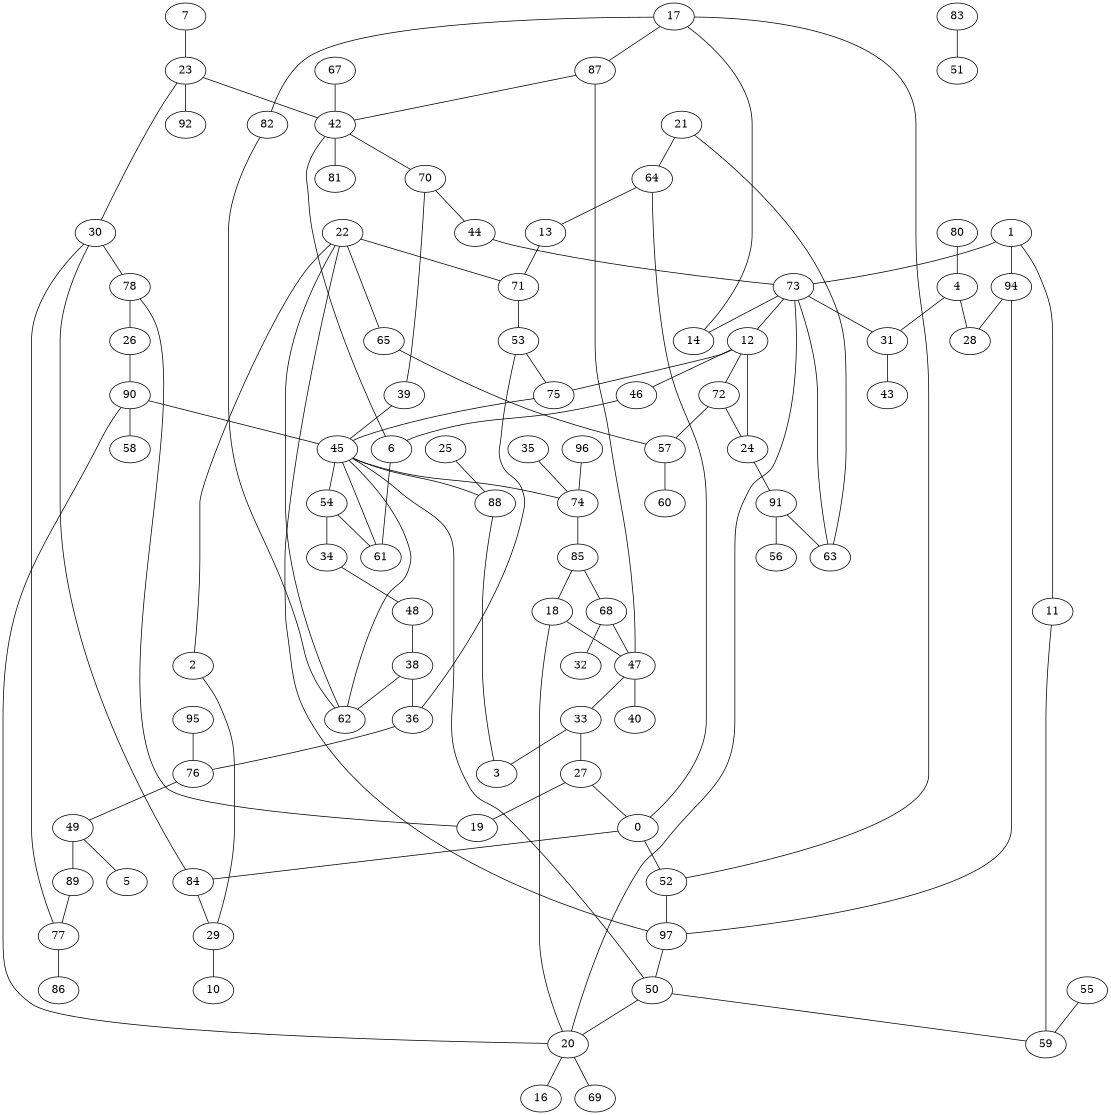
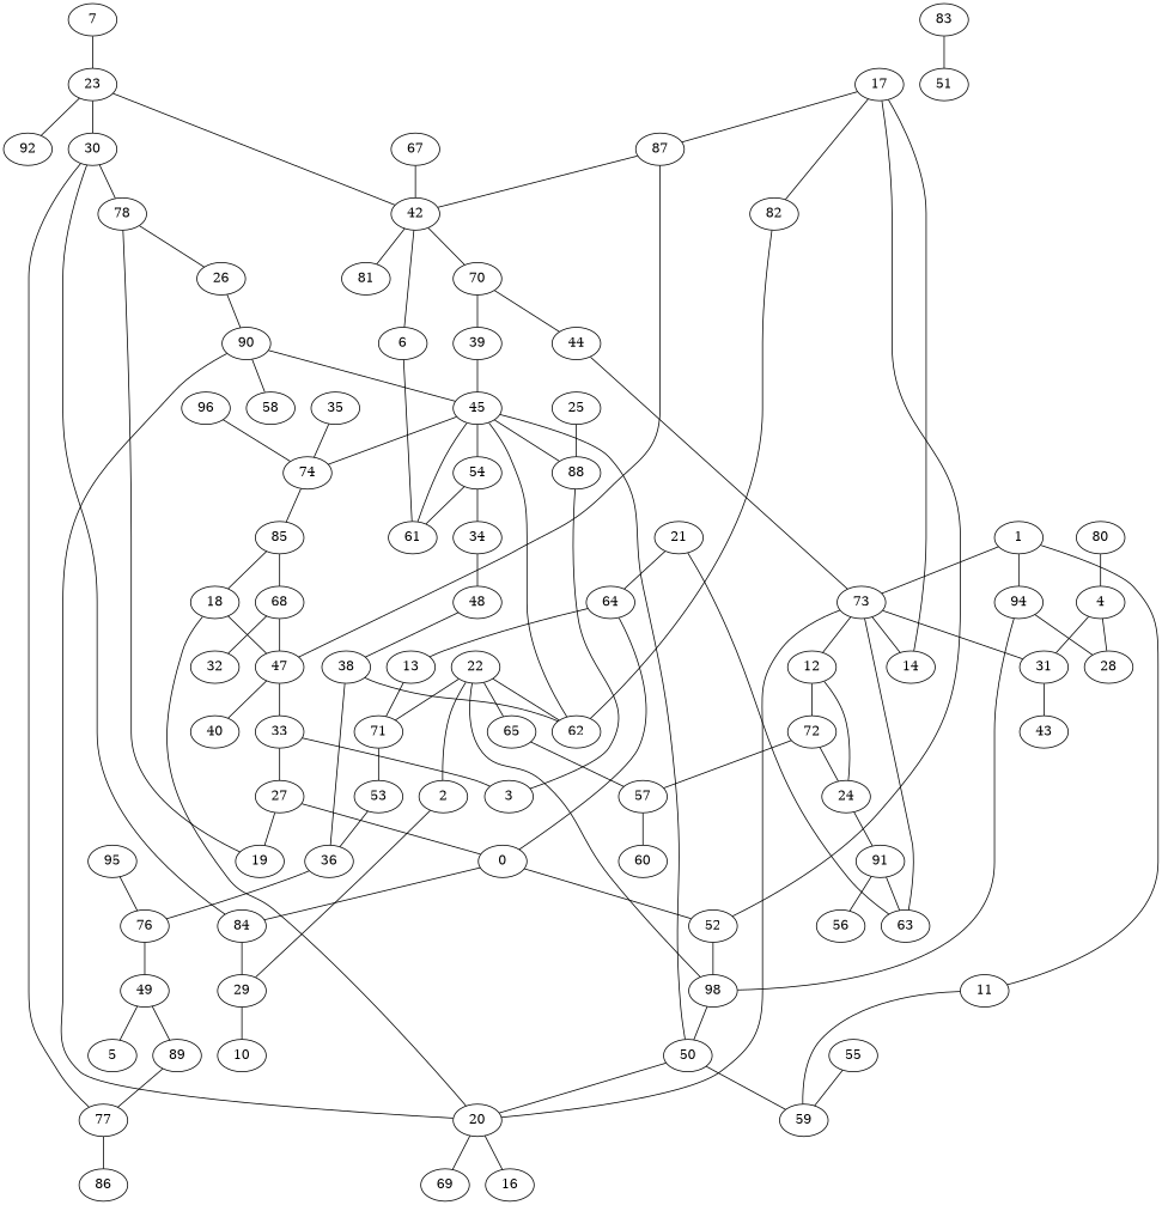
  graph {
    49
    5
    89
    77
    47
    40
    33
    3
    27
    19
    78
    26
    90
    17
    87
    52
    14
    82
    42
-   97
+   97 [label=98]
    62
    6
    70
    81
    50
    30
    86
    91
    56
    63
    73
    12
    20
    31
-   75
-   46
    72
    16
    69
    43
    45
    57
    24
    1
    11
    94
    59
    28
    0
    95
    76
    80
    4
    22
    2
    65
    71
    29
    53
    54
    74
    88
    34
    61
    48
    n66 [label=38]
    36
    84
    10
    67
    44
    39
    85
    68
    18
    32
    n77 [label=51]
    83
    35
    58
    60
    25
    7
    23
    92
    55
    64
    13
    21
    n90 [label=96]
    49 -- 5
    49 -- 89
    89 -- 77
    77 -- 86
    47 -- 40
    47 -- 33
    33 -- 3
    33 -- 27
    27 -- 19
    27 -- 0
    19 -- 78
    78 -- 26
    26 -- 90
    90 -- 45
    90 -- 58
    17 -- 87
    17 -- 52
    17 -- 14
    17 -- 82
    87 -- 47
    87 -- 42
    52 -- 97
    82 -- 62
    42 -- 6
    42 -- 70
    42 -- 81
    97 -- 50
    62 -- 45
    6 -- 61
    70 -- 44
    70 -- 39
    50 -- 20
    50 -- 59
    30 -- 77
    30 -- 78
    91 -- 56
    91 -- 63
    63 -- 73
    73 -- 14
    73 -- 12
    73 -- 20
    73 -- 31
-   12 -- 75
-   12 -- 46
    12 -- 72
    20 -- 90
    20 -- 16
    20 -- 69
    31 -- 43
-   75 -- 45
-   46 -- 6
    72 -- 57
    72 -- 24
    45 -- 50
    45 -- 54
    45 -- 74
    45 -- 88
    57 -- 60
    24 -- 91
    24 -- 12
    1 -- 73
    1 -- 11
    1 -- 94
    11 -- 59
    94 -- 97
    94 -- 28
    0 -- 52
    0 -- 84
    95 -- 76
    76 -- 49
    80 -- 4
    4 -- 31
    4 -- 28
    22 -- 97
    22 -- 62
    22 -- 2
    22 -- 65
    22 -- 71
    2 -- 29
    65 -- 57
    71 -- 53
    29 -- 10
-   53 -- 75
    53 -- 36
    54 -- 34
    54 -- 61
    74 -- 85
    88 -- 3
    34 -- 48
    61 -- 45
    48 -- n66
    n66 -- 62
    n66 -- 36
    36 -- 76
    84 -- 30
    84 -- 29
    67 -- 42
    44 -- 73
    39 -- 45
    85 -- 68
    85 -- 18
    68 -- 47
    68 -- 32
    18 -- 47
    18 -- 20
    83 -- n77
    35 -- 74
    25 -- 88
    7 -- 23
    23 -- 42
    23 -- 30
    23 -- 92
    55 -- 59
    64 -- 0
    64 -- 13
    13 -- 71
    21 -- 63
    21 -- 64
    n90 -- 74
  }
